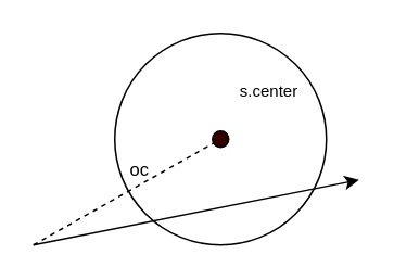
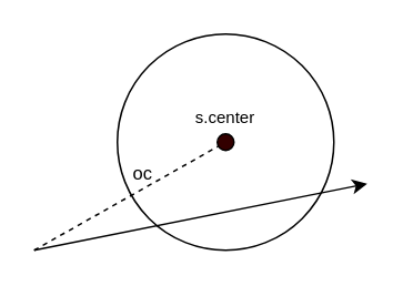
  <mxCell id="0" />
  <mxCell id="1" parent="0" />
  <mxCell id="2" value="" style="endArrow=classic;html=1;rounded=0;" edge="1" parent="1"><mxGeometry width="50" height="50" relative="1" as="geometry"><mxPoint x="20" y="150" as="sourcePoint" /><mxPoint x="220" y="110" as="targetPoint" /></mxGeometry></mxCell>
  <mxCell id="3" value="" style="ellipse;whiteSpace=wrap;html=1;aspect=fixed;fillColor=none;" vertex="1" parent="1"><mxGeometry x="70" y="20" width="130" height="130" as="geometry" /></mxCell>
  <mxCell id="4" value="" style="ellipse;whiteSpace=wrap;html=1;aspect=fixed;fillColor=#330000;" vertex="1" parent="1"><mxGeometry x="130" y="80" width="10" height="10" as="geometry" /></mxCell>
  <mxCell id="5" value="" style="endArrow=none;dashed=1;html=1;rounded=0;" edge="1" parent="1" target="4"><mxGeometry width="50" height="50" relative="1" as="geometry"><mxPoint x="20" y="150" as="sourcePoint" /><mxPoint x="200" y="170" as="targetPoint" /></mxGeometry></mxCell>
  <mxCell id="6" value="oc" style="edgeLabel;html=1;align=center;verticalAlign=middle;resizable=0;points=[];labelBackgroundColor=none;" vertex="1" connectable="0" parent="5"><mxGeometry x="0.409" relative="1" as="geometry"><mxPoint x="-14" y="-2" as="offset" /></mxGeometry></mxCell>
- <mxCell id="7" value="&lt;span style=&quot;font-size: 10px;&quot;&gt;s.center&lt;/span&gt;" style="text;html=1;align=center;verticalAlign=middle;whiteSpace=wrap;rounded=0;" vertex="1" parent="1"><mxGeometry x="150" y="45" width="30" height="20" as="geometry" /></mxCell>
+ <mxCell id="7" value="&lt;span style=&quot;font-size: 10px;&quot;&gt;s.center&lt;/span&gt;" style="text;html=1;align=center;verticalAlign=middle;whiteSpace=wrap;rounded=0;" vertex="1" parent="1"><mxGeometry x="120" y="60" width="30" height="20" as="geometry" /></mxCell>
